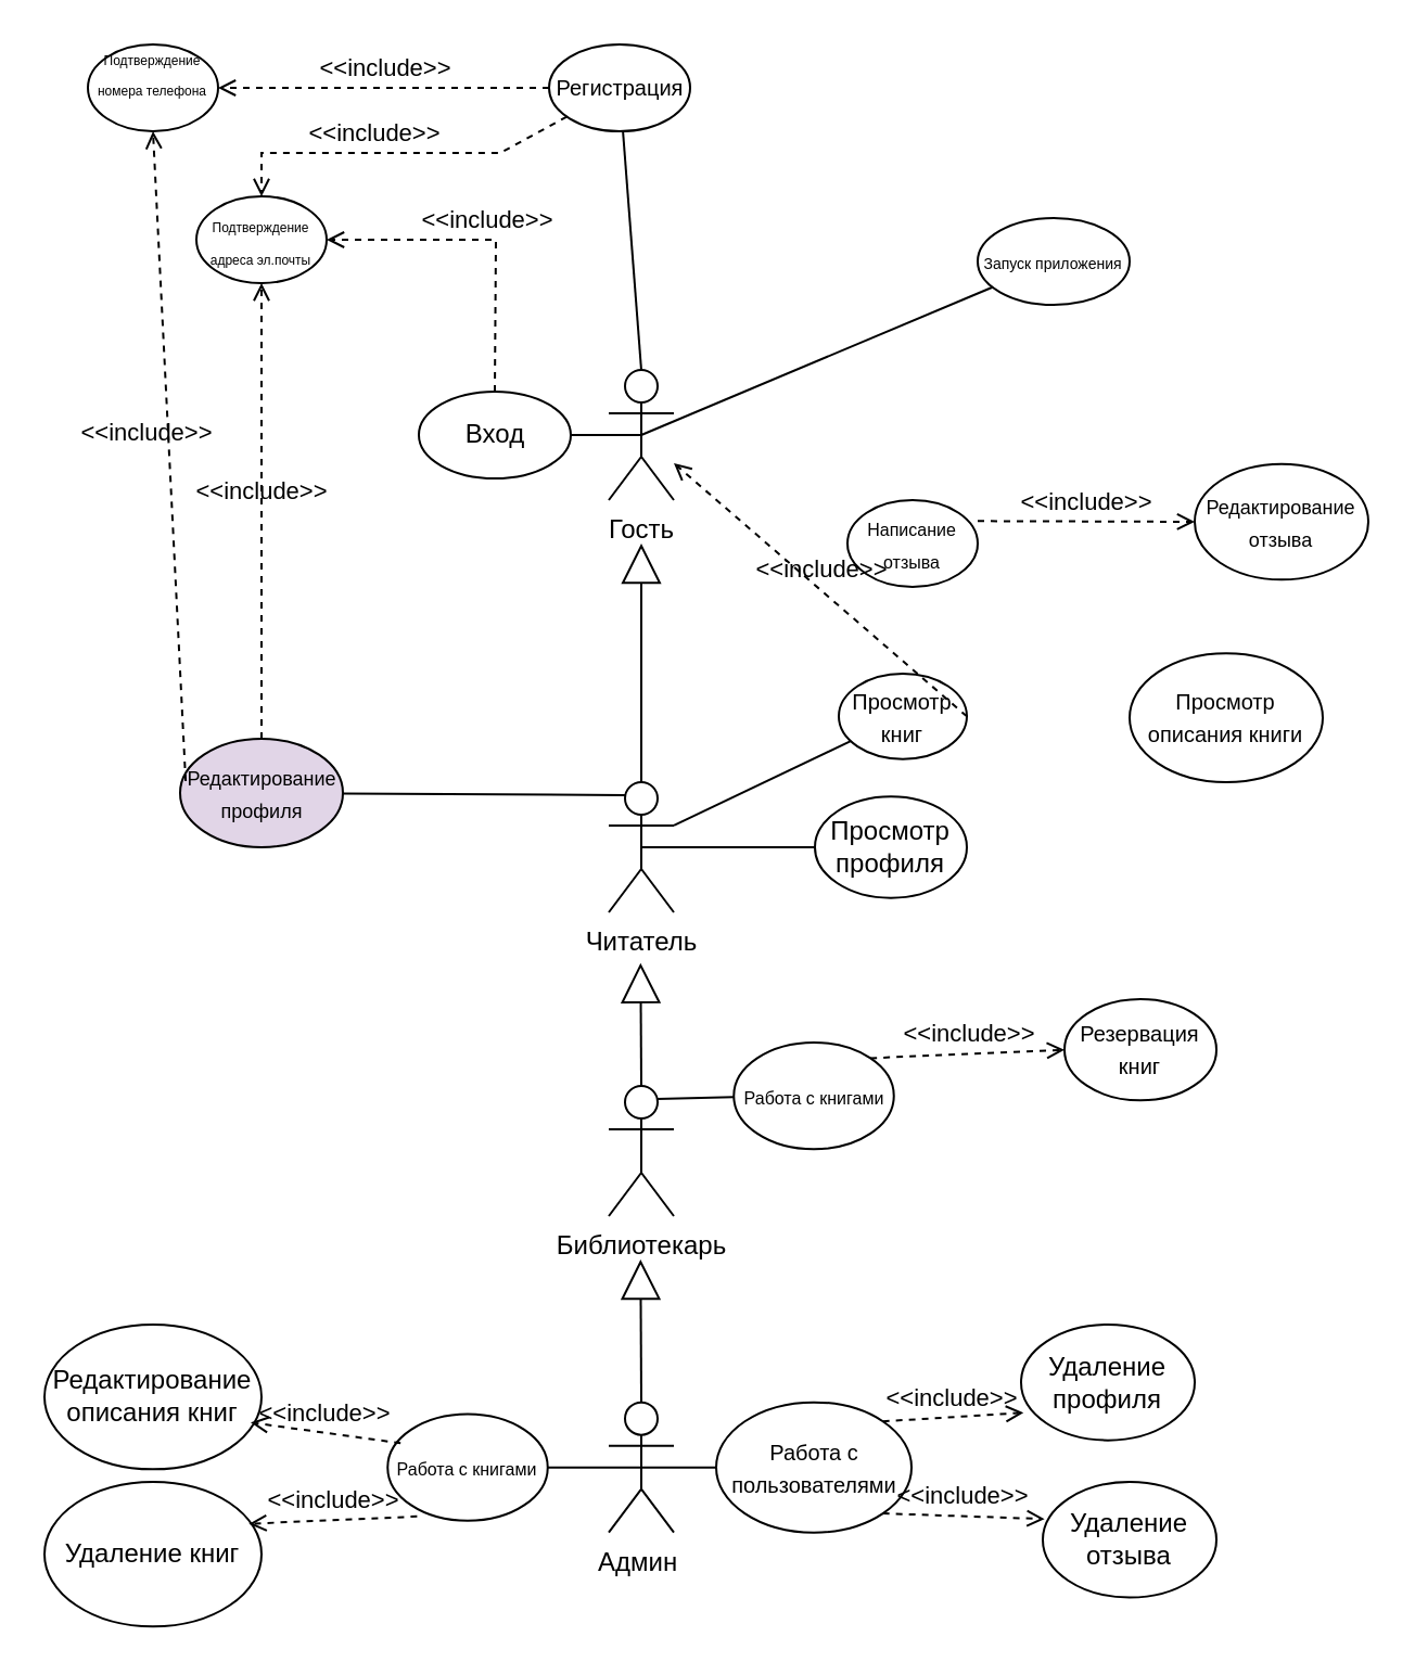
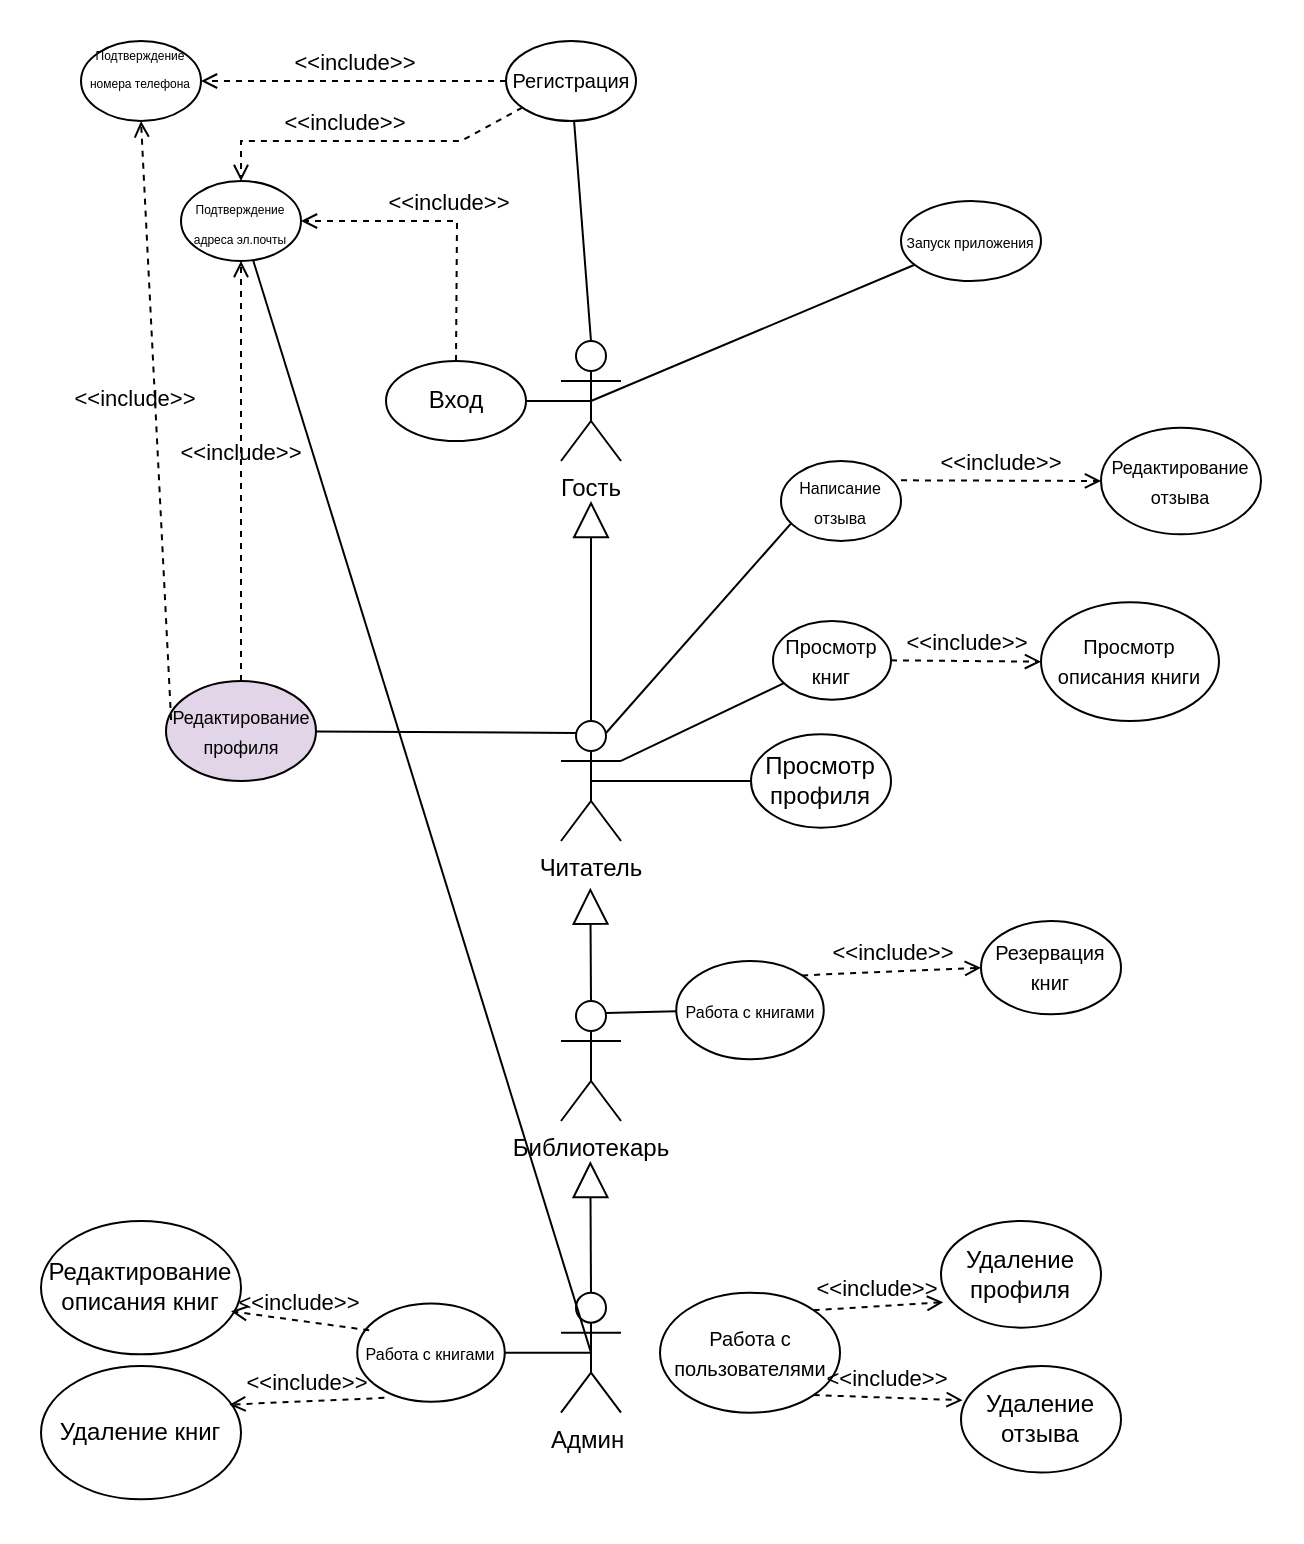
  <mxCell id="0" />
  <mxCell id="1" parent="0" />
  <mxCell id="2" value="Читатель" style="shape=umlActor;verticalLabelPosition=bottom;verticalAlign=top;html=1;outlineConnect=0;" vertex="1" parent="1"><mxGeometry x="280" y="360" width="30" height="60" as="geometry" /></mxCell>
  <mxCell id="3" value="Библиотекарь&lt;br&gt;" style="shape=umlActor;verticalLabelPosition=bottom;verticalAlign=top;html=1;outlineConnect=0;" vertex="1" parent="1"><mxGeometry x="280" y="500" width="30" height="60" as="geometry" /></mxCell>
  <mxCell id="4" value="Гость" style="shape=umlActor;verticalLabelPosition=bottom;verticalAlign=top;html=1;outlineConnect=0;" vertex="1" parent="1"><mxGeometry x="280" y="170" width="30" height="60" as="geometry" /></mxCell>
  <mxCell id="5" value="Админ&amp;nbsp;&lt;br&gt;" style="shape=umlActor;verticalLabelPosition=bottom;verticalAlign=top;html=1;outlineConnect=0;" vertex="1" parent="1"><mxGeometry x="280" y="645.82" width="30" height="60" as="geometry" /></mxCell>
  <mxCell id="6" value="&lt;font style=&quot;font-size: 7px;&quot;&gt;Запуск приложения&lt;/font&gt;" style="ellipse;whiteSpace=wrap;html=1;" vertex="1" parent="1"><mxGeometry x="450" y="100" width="70" height="40" as="geometry" /></mxCell>
  <mxCell id="7" value="" style="endArrow=none;html=1;rounded=0;exitX=0.5;exitY=0.5;exitDx=0;exitDy=0;exitPerimeter=0;" edge="1" parent="1" source="4" target="6"><mxGeometry width="50" height="50" relative="1" as="geometry"><mxPoint x="310" y="140" as="sourcePoint" /><mxPoint x="240" y="40" as="targetPoint" /></mxGeometry></mxCell>
  <mxCell id="8" value="&lt;font style=&quot;font-size: 10px;&quot;&gt;Регистрация&lt;/font&gt;" style="ellipse;whiteSpace=wrap;html=1;" vertex="1" parent="1"><mxGeometry x="252.5" y="20" width="65" height="40" as="geometry" /></mxCell>
  <mxCell id="9" value="" style="endArrow=none;html=1;rounded=0;exitX=0.5;exitY=0;exitDx=0;exitDy=0;exitPerimeter=0;" edge="1" parent="1" source="4" target="8"><mxGeometry width="50" height="50" relative="1" as="geometry"><mxPoint x="270" y="146" as="sourcePoint" /><mxPoint x="230" y="100" as="targetPoint" /></mxGeometry></mxCell>
  <mxCell id="10" value="Вход&lt;br&gt;" style="ellipse;whiteSpace=wrap;html=1;" vertex="1" parent="1"><mxGeometry x="192.5" y="180" width="70" height="40" as="geometry" /></mxCell>
  <mxCell id="11" value="" style="endArrow=none;html=1;rounded=0;exitX=0.5;exitY=0.5;exitDx=0;exitDy=0;exitPerimeter=0;" edge="1" parent="1" source="4" target="10"><mxGeometry width="50" height="50" relative="1" as="geometry"><mxPoint x="180" y="210" as="sourcePoint" /><mxPoint x="230" y="160" as="targetPoint" /></mxGeometry></mxCell>
+ <mxCell id="12" value="" style="endArrow=none;html=1;rounded=0;exitX=0.75;exitY=0.1;exitDx=0;exitDy=0;exitPerimeter=0;entryX=0.099;entryY=0.755;entryDx=0;entryDy=0;entryPerimeter=0;" edge="1" parent="1" source="2" target="27"><mxGeometry width="50" height="50" relative="1" as="geometry"><mxPoint x="370" y="290" as="sourcePoint" /><mxPoint x="423.63" y="202.66" as="targetPoint" /></mxGeometry></mxCell>
  <mxCell id="13" value="&lt;font style=&quot;&quot;&gt;&lt;font style=&quot;font-size: 6px;&quot;&gt;Подтверждение номера телефона&lt;br&gt;&lt;/font&gt;&lt;br&gt;&lt;/font&gt;" style="ellipse;whiteSpace=wrap;html=1;" vertex="1" parent="1"><mxGeometry x="40" y="20" width="60" height="40" as="geometry" /></mxCell>
  <mxCell id="14" value="&amp;lt;&amp;lt;include&amp;gt;&amp;gt;" style="html=1;verticalAlign=bottom;labelBackgroundColor=none;endArrow=open;endFill=0;dashed=1;rounded=0;" edge="1" parent="1" source="8" target="13"><mxGeometry width="160" relative="1" as="geometry"><mxPoint x="-20" y="19.71" as="sourcePoint" /><mxPoint x="140" y="19.71" as="targetPoint" /><Array as="points" /></mxGeometry></mxCell>
  <mxCell id="15" value="&amp;lt;&amp;lt;include&amp;gt;&amp;gt;" style="html=1;verticalAlign=bottom;labelBackgroundColor=none;endArrow=open;endFill=0;dashed=1;rounded=0;" edge="1" parent="1" source="8" target="16"><mxGeometry x="0.126" width="160" relative="1" as="geometry"><mxPoint x="-70" y="130" as="sourcePoint" /><mxPoint x="10" y="120" as="targetPoint" /><Array as="points"><mxPoint x="230" y="70" /><mxPoint x="120" y="70" /></Array><mxPoint as="offset" /></mxGeometry></mxCell>
  <mxCell id="16" value="&lt;font style=&quot;&quot;&gt;&lt;font style=&quot;font-size: 6px;&quot;&gt;Подтверждение адреса эл.почты&lt;/font&gt;&lt;br&gt;&lt;/font&gt;" style="ellipse;whiteSpace=wrap;html=1;" vertex="1" parent="1"><mxGeometry x="90" y="90" width="60" height="40" as="geometry" /></mxCell>
  <mxCell id="17" value="&amp;lt;&amp;lt;include&amp;gt;&amp;gt;" style="html=1;verticalAlign=bottom;labelBackgroundColor=none;endArrow=open;endFill=0;dashed=1;rounded=0;" edge="1" parent="1" source="10" target="16"><mxGeometry width="160" relative="1" as="geometry"><mxPoint x="30" y="250" as="sourcePoint" /><mxPoint x="190" y="250" as="targetPoint" /><Array as="points"><mxPoint x="228" y="110" /></Array></mxGeometry></mxCell>
  <mxCell id="18" value="" style="endArrow=block;endSize=16;endFill=0;html=1;rounded=0;exitX=0.5;exitY=0;exitDx=0;exitDy=0;exitPerimeter=0;" edge="1" parent="1" source="2"><mxGeometry width="160" relative="1" as="geometry"><mxPoint x="290" y="370" as="sourcePoint" /><mxPoint x="295" y="250" as="targetPoint" /><mxPoint as="offset" /></mxGeometry></mxCell>
  <mxCell id="19" value="&lt;font style=&quot;font-size: 9px;&quot;&gt;Редактирование профиля&lt;/font&gt;" style="ellipse;whiteSpace=wrap;html=1;fillColor=#e1d5e7;" vertex="1" parent="1"><mxGeometry x="82.5" y="340" width="75" height="50" as="geometry" /></mxCell>
  <mxCell id="20" value="" style="endArrow=none;html=1;rounded=0;exitX=0.25;exitY=0.1;exitDx=0;exitDy=0;exitPerimeter=0;" edge="1" parent="1" source="2" target="19"><mxGeometry width="50" height="50" relative="1" as="geometry"><mxPoint x="352" y="448" as="sourcePoint" /><mxPoint x="438" y="350" as="targetPoint" /></mxGeometry></mxCell>
  <mxCell id="21" value="&amp;lt;&amp;lt;include&amp;gt;&amp;gt;" style="html=1;verticalAlign=bottom;labelBackgroundColor=none;endArrow=open;endFill=0;dashed=1;rounded=0;entryX=0.5;entryY=1;entryDx=0;entryDy=0;exitX=0.5;exitY=0;exitDx=0;exitDy=0;" edge="1" parent="1" source="19" target="16"><mxGeometry width="160" relative="1" as="geometry"><mxPoint x="130" y="340" as="sourcePoint" /><mxPoint x="180" y="470" as="targetPoint" /></mxGeometry></mxCell>
  <mxCell id="22" value="&amp;lt;&amp;lt;include&amp;gt;&amp;gt;" style="html=1;verticalAlign=bottom;labelBackgroundColor=none;endArrow=open;endFill=0;dashed=1;rounded=0;entryX=0.5;entryY=1;entryDx=0;entryDy=0;exitX=0.034;exitY=0.39;exitDx=0;exitDy=0;exitPerimeter=0;" edge="1" parent="1" source="19" target="13"><mxGeometry x="0.017" y="10" width="160" relative="1" as="geometry"><mxPoint x="70" y="360" as="sourcePoint" /><mxPoint x="-130" y="380" as="targetPoint" /><Array as="points" /><mxPoint as="offset" /></mxGeometry></mxCell>
  <mxCell id="23" value="&lt;font style=&quot;font-size: 10px;&quot;&gt;Просмотр книг&lt;/font&gt;" style="ellipse;whiteSpace=wrap;html=1;" vertex="1" parent="1"><mxGeometry x="386" y="310" width="59" height="39.34" as="geometry" /></mxCell>
  <mxCell id="24" value="" style="endArrow=none;html=1;rounded=0;exitX=1;exitY=0.333;exitDx=0;exitDy=0;exitPerimeter=0;" edge="1" parent="1" source="2" target="23"><mxGeometry width="50" height="50" relative="1" as="geometry"><mxPoint x="430" y="439" as="sourcePoint" /><mxPoint x="516" y="341" as="targetPoint" /><Array as="points" /></mxGeometry></mxCell>
  <mxCell id="25" value="&amp;lt;&amp;lt;include&amp;gt;&amp;gt;" style="html=1;verticalAlign=bottom;labelBackgroundColor=none;endArrow=open;endFill=0;dashed=1;rounded=0;entryX=0;entryY=0.5;entryDx=0;entryDy=0;exitX=1;exitY=0;exitDx=0;exitDy=0;" edge="1" parent="1" source="28" target="26"><mxGeometry width="160" relative="1" as="geometry"><mxPoint x="510" y="310" as="sourcePoint" /><mxPoint x="460" y="360" as="targetPoint" /></mxGeometry></mxCell>
  <mxCell id="26" value="&lt;font style=&quot;font-size: 10px;&quot;&gt;Резервация книг&lt;/font&gt;" style="ellipse;whiteSpace=wrap;html=1;" vertex="1" parent="1"><mxGeometry x="490" y="460" width="70" height="46.67" as="geometry" /></mxCell>
  <mxCell id="27" value="&lt;font style=&quot;font-size: 8px;&quot;&gt;Написание отзыва&lt;/font&gt;" style="ellipse;whiteSpace=wrap;html=1;" vertex="1" parent="1"><mxGeometry x="390" y="230" width="60" height="40" as="geometry" /></mxCell>
  <mxCell id="28" value="&lt;font style=&quot;font-size: 8px;&quot;&gt;Работа с книгами&lt;/font&gt;" style="ellipse;whiteSpace=wrap;html=1;" vertex="1" parent="1"><mxGeometry x="337.63" y="480" width="73.75" height="49.16" as="geometry" /></mxCell>
  <mxCell id="29" value="" style="endArrow=none;html=1;rounded=0;exitX=0.75;exitY=0.1;exitDx=0;exitDy=0;exitPerimeter=0;" edge="1" parent="1" source="3" target="28"><mxGeometry width="50" height="50" relative="1" as="geometry"><mxPoint x="310" y="390" as="sourcePoint" /><mxPoint x="396" y="370" as="targetPoint" /></mxGeometry></mxCell>
  <mxCell id="30" value="" style="endArrow=block;endSize=16;endFill=0;html=1;rounded=0;exitX=0.5;exitY=0;exitDx=0;exitDy=0;exitPerimeter=0;" edge="1" parent="1" source="3"><mxGeometry width="160" relative="1" as="geometry"><mxPoint x="294.66" y="553.33" as="sourcePoint" /><mxPoint x="294.66" y="443.33" as="targetPoint" /><mxPoint as="offset" /></mxGeometry></mxCell>
  <mxCell id="31" value="" style="endArrow=block;endSize=16;endFill=0;html=1;rounded=0;exitX=0.5;exitY=0;exitDx=0;exitDy=0;exitPerimeter=0;" edge="1" parent="1" source="5"><mxGeometry width="160" relative="1" as="geometry"><mxPoint x="295" y="701.67" as="sourcePoint" /><mxPoint x="294.66" y="580" as="targetPoint" /><mxPoint as="offset" /></mxGeometry></mxCell>
  <mxCell id="32" value="&lt;font style=&quot;font-size: 10px;&quot;&gt;Работа с пользователями&lt;br&gt;&lt;/font&gt;" style="ellipse;whiteSpace=wrap;html=1;" vertex="1" parent="1"><mxGeometry x="329.51" y="645.82" width="90" height="60" as="geometry" /></mxCell>
  <mxCell id="33" value="Удаление профиля" style="ellipse;whiteSpace=wrap;html=1;" vertex="1" parent="1"><mxGeometry x="470" y="610" width="80" height="53.33" as="geometry" /></mxCell>
  <mxCell id="34" value="Просмотр профиля" style="ellipse;whiteSpace=wrap;html=1;" vertex="1" parent="1"><mxGeometry x="375" y="366.66" width="70" height="46.67" as="geometry" /></mxCell>
  <mxCell id="35" value="" style="endArrow=none;html=1;rounded=0;entryX=0.5;entryY=0.5;entryDx=0;entryDy=0;entryPerimeter=0;" edge="1" parent="1" source="34" target="2"><mxGeometry width="50" height="50" relative="1" as="geometry"><mxPoint x="170" y="600" as="sourcePoint" /><mxPoint x="205" y="512" as="targetPoint" /></mxGeometry></mxCell>
  <mxCell id="36" value="" style="endArrow=none;html=1;rounded=0;entryX=1;entryY=0.5;entryDx=0;entryDy=0;exitX=0.5;exitY=0.5;exitDx=0;exitDy=0;exitPerimeter=0;" edge="1" parent="1" source="5" target="41"><mxGeometry width="50" height="50" relative="1" as="geometry"><mxPoint x="50" y="513.82" as="sourcePoint" /><mxPoint x="136" y="415.82" as="targetPoint" /></mxGeometry></mxCell>
  <mxCell id="37" value="&amp;lt;&amp;lt;include&amp;gt;&amp;gt;" style="html=1;verticalAlign=bottom;labelBackgroundColor=none;endArrow=open;endFill=0;dashed=1;rounded=0;" edge="1" parent="1" target="38"><mxGeometry width="160" relative="1" as="geometry"><mxPoint x="450" y="239.66" as="sourcePoint" /><mxPoint x="610" y="239.66" as="targetPoint" /></mxGeometry></mxCell>
  <mxCell id="38" value="&lt;font style=&quot;font-size: 9px;&quot;&gt;Редактирование отзыва&lt;/font&gt;" style="ellipse;whiteSpace=wrap;html=1;" vertex="1" parent="1"><mxGeometry x="550" y="213.33" width="80" height="53.34" as="geometry" /></mxCell>
- <mxCell id="39" value="" style="endArrow=none;html=1;rounded=0;entryX=0;entryY=0.5;entryDx=0;entryDy=0;exitX=0.5;exitY=0.5;exitDx=0;exitDy=0;exitPerimeter=0;" edge="1" parent="1" source="5" target="32"><mxGeometry width="50" height="50" relative="1" as="geometry"><mxPoint x="140" y="815.82" as="sourcePoint" /><mxPoint x="190" y="765.82" as="targetPoint" /></mxGeometry></mxCell>
+ <mxCell id="39" value="" style="endArrow=none;html=1;rounded=0;exitX=0.5;exitY=0.5;exitDx=0;exitDy=0;exitPerimeter=0;" edge="1" parent="1" source="5" target="16"><mxGeometry width="50" height="50" relative="1" as="geometry"><mxPoint x="140" y="815.82" as="sourcePoint" /><mxPoint x="190" y="765.82" as="targetPoint" /></mxGeometry></mxCell>
  <mxCell id="40" value="Удаление отзыва" style="ellipse;whiteSpace=wrap;html=1;" vertex="1" parent="1"><mxGeometry x="480" y="682.48" width="80" height="53.33" as="geometry" /></mxCell>
  <mxCell id="41" value="&lt;font style=&quot;font-size: 8px;&quot;&gt;Работа с книгами&lt;/font&gt;" style="ellipse;whiteSpace=wrap;html=1;" vertex="1" parent="1"><mxGeometry x="178.13" y="651.24" width="73.75" height="49.16" as="geometry" /></mxCell>
  <mxCell id="42" value="&lt;font style=&quot;font-size: 10px;&quot;&gt;Просмотр описания книги&lt;/font&gt;" style="ellipse;whiteSpace=wrap;html=1;" vertex="1" parent="1"><mxGeometry x="520" y="300.66" width="89" height="59.34" as="geometry" /></mxCell>
- <mxCell id="43" value="&amp;lt;&amp;lt;include&amp;gt;&amp;gt;" style="html=1;verticalAlign=bottom;labelBackgroundColor=none;endArrow=open;endFill=0;dashed=1;rounded=0;exitX=1;exitY=0.5;exitDx=0;exitDy=0;" edge="1" parent="1" source="23" target="4"><mxGeometry width="160" relative="1" as="geometry"><mxPoint x="450" y="340" as="sourcePoint" /><mxPoint x="530" y="329.67" as="targetPoint" /></mxGeometry></mxCell>
+ <mxCell id="43" value="&amp;lt;&amp;lt;include&amp;gt;&amp;gt;" style="html=1;verticalAlign=bottom;labelBackgroundColor=none;endArrow=open;endFill=0;dashed=1;rounded=0;exitX=1;exitY=0.5;exitDx=0;exitDy=0;" edge="1" parent="1" source="23" target="42"><mxGeometry width="160" relative="1" as="geometry"><mxPoint x="450" y="340" as="sourcePoint" /><mxPoint x="530" y="329.67" as="targetPoint" /></mxGeometry></mxCell>
  <mxCell id="44" value="Редактирование описания книг" style="ellipse;whiteSpace=wrap;html=1;" vertex="1" parent="1"><mxGeometry x="20" y="610" width="100" height="66.67" as="geometry" /></mxCell>
  <mxCell id="45" value="Удаление книг" style="ellipse;whiteSpace=wrap;html=1;" vertex="1" parent="1"><mxGeometry x="20" y="682.48" width="100" height="66.67" as="geometry" /></mxCell>
  <mxCell id="46" value="&amp;lt;&amp;lt;include&amp;gt;&amp;gt;" style="html=1;verticalAlign=bottom;labelBackgroundColor=none;endArrow=open;endFill=0;dashed=1;rounded=0;exitX=1;exitY=0;exitDx=0;exitDy=0;entryX=0.014;entryY=0.762;entryDx=0;entryDy=0;entryPerimeter=0;" edge="1" parent="1" source="32" target="33"><mxGeometry width="160" relative="1" as="geometry"><mxPoint x="460" y="665.82" as="sourcePoint" /><mxPoint x="620" y="665.82" as="targetPoint" /></mxGeometry></mxCell>
  <mxCell id="47" value="&amp;lt;&amp;lt;include&amp;gt;&amp;gt;" style="html=1;verticalAlign=bottom;labelBackgroundColor=none;endArrow=open;endFill=0;dashed=1;rounded=0;exitX=1;exitY=1;exitDx=0;exitDy=0;entryX=0.01;entryY=0.321;entryDx=0;entryDy=0;entryPerimeter=0;" edge="1" parent="1" source="32" target="40"><mxGeometry width="160" relative="1" as="geometry"><mxPoint x="0" y="345.82" as="sourcePoint" /><mxPoint x="530" y="695.82" as="targetPoint" /></mxGeometry></mxCell>
  <mxCell id="48" value="&amp;lt;&amp;lt;include&amp;gt;&amp;gt;" style="html=1;verticalAlign=bottom;labelBackgroundColor=none;endArrow=open;endFill=0;dashed=1;rounded=0;entryX=0.95;entryY=0.677;entryDx=0;entryDy=0;entryPerimeter=0;exitX=0.081;exitY=0.273;exitDx=0;exitDy=0;exitPerimeter=0;" edge="1" parent="1" source="41" target="44"><mxGeometry width="160" relative="1" as="geometry"><mxPoint x="180" y="635.82" as="sourcePoint" /><mxPoint x="119.1" y="658.002" as="targetPoint" /></mxGeometry></mxCell>
  <mxCell id="49" value="&amp;lt;&amp;lt;include&amp;gt;&amp;gt;" style="html=1;verticalAlign=bottom;labelBackgroundColor=none;endArrow=open;endFill=0;dashed=1;rounded=0;exitX=0.184;exitY=0.96;exitDx=0;exitDy=0;exitPerimeter=0;entryX=0.942;entryY=0.29;entryDx=0;entryDy=0;entryPerimeter=0;" edge="1" parent="1" source="41" target="45"><mxGeometry width="160" relative="1" as="geometry"><mxPoint x="141" y="685.82" as="sourcePoint" /><mxPoint x="110" y="709" as="targetPoint" /></mxGeometry></mxCell>
